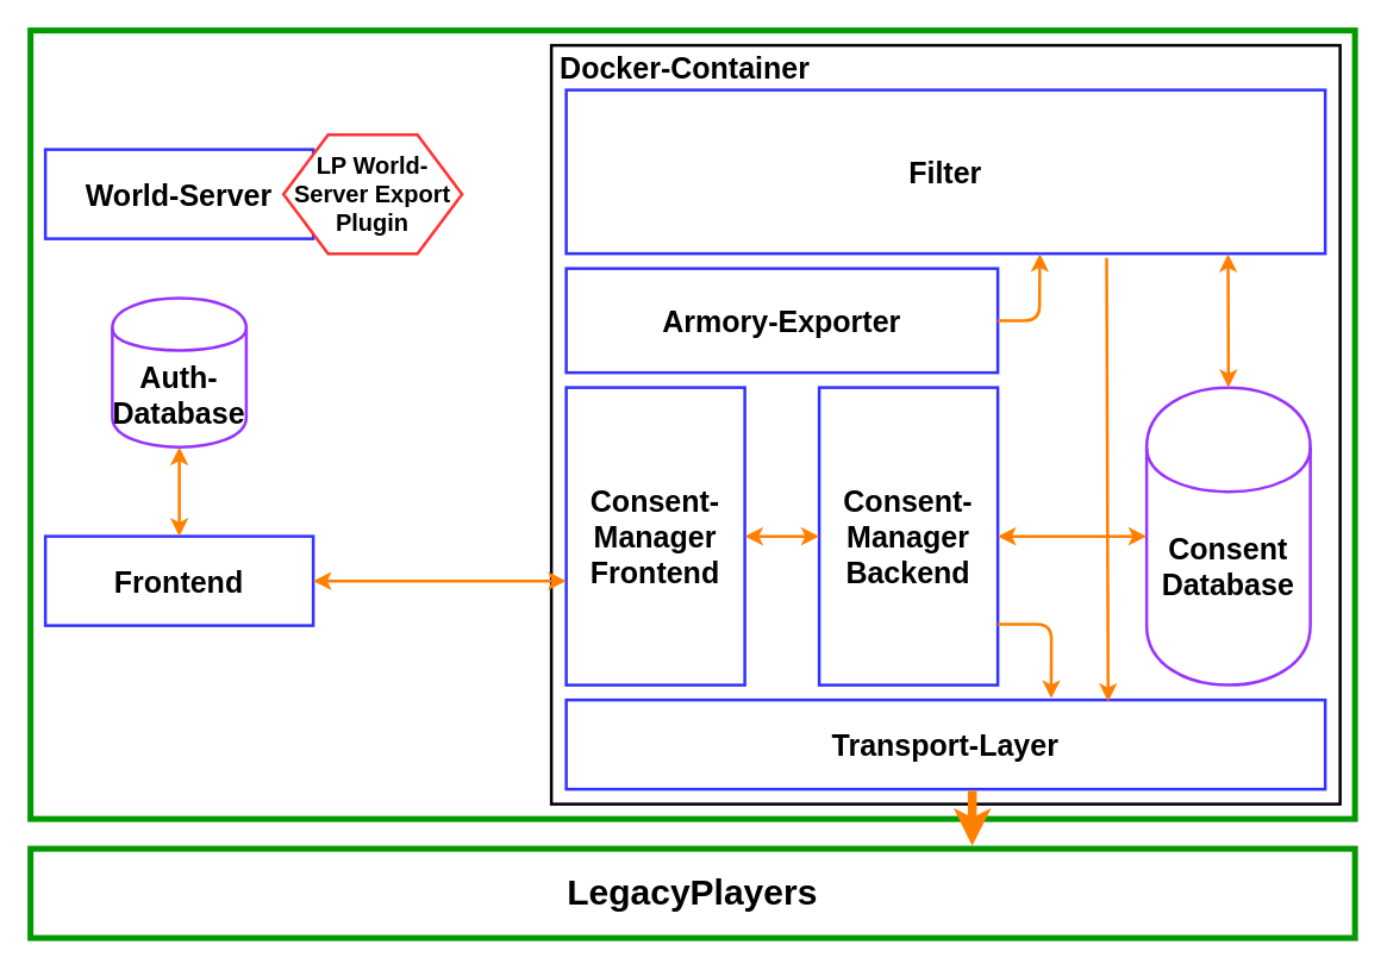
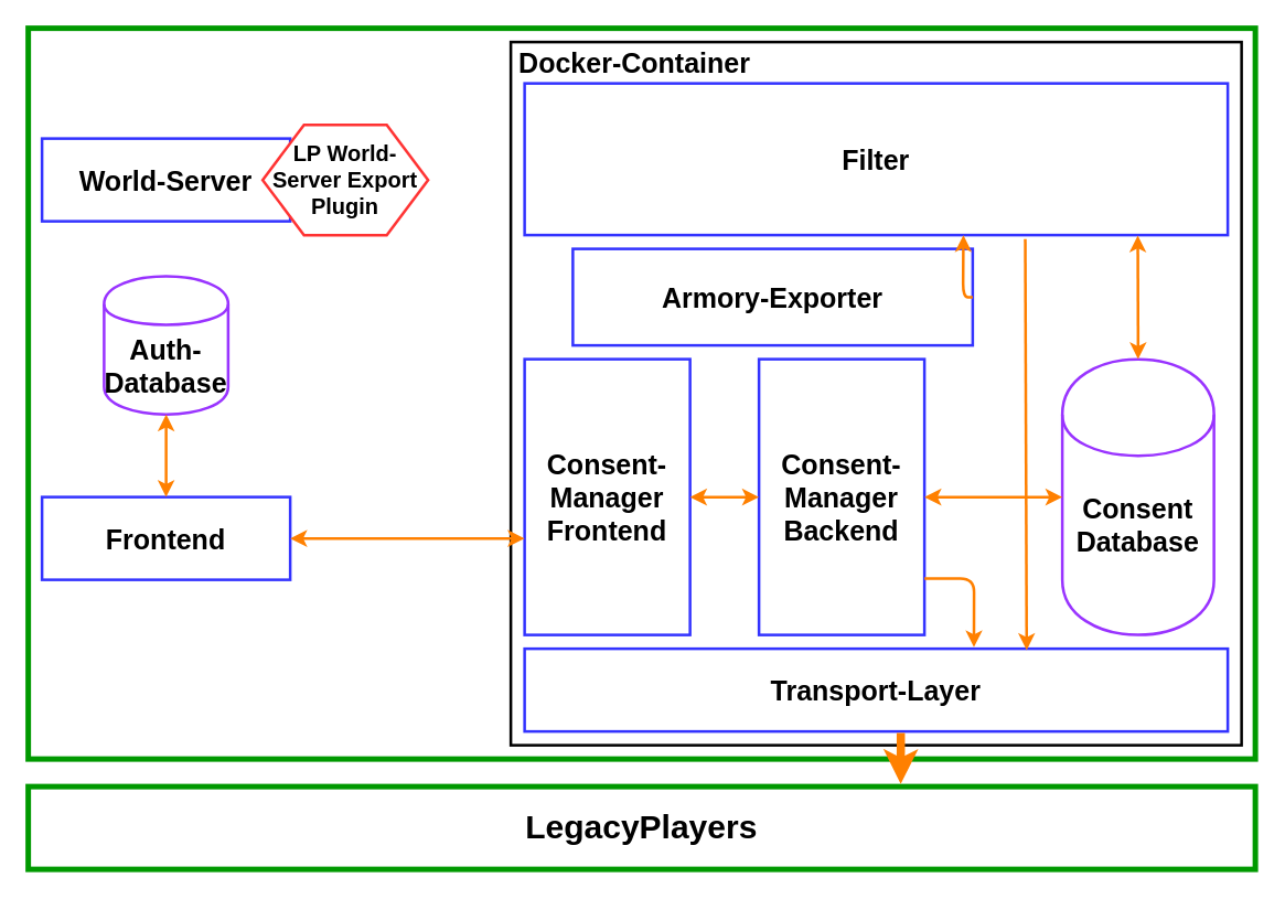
  <mxCell id="0" />
  <mxCell id="1" parent="0" />
  <mxCell id="2" value="" style="rounded=0;whiteSpace=wrap;html=1;strokeColor=#009900;strokeWidth=4;fillColor=#ffffff;" vertex="1" parent="1"><mxGeometry x="20" y="20" width="890" height="530" as="geometry" /></mxCell>
  <mxCell id="3" value="&lt;b&gt;&lt;font style=&quot;font-size: 20px&quot;&gt;World-Server&lt;/font&gt;&lt;/b&gt;" style="rounded=0;whiteSpace=wrap;html=1;strokeColor=#3333FF;strokeWidth=2;" vertex="1" parent="1"><mxGeometry x="30" y="100" width="180" height="60" as="geometry" /></mxCell>
  <mxCell id="4" value="&lt;font style=&quot;font-size: 16px&quot;&gt;&lt;b&gt;LP World-Server Export Plugin&lt;br&gt;&lt;/b&gt;&lt;/font&gt;" style="shape=hexagon;perimeter=hexagonPerimeter2;whiteSpace=wrap;html=1;strokeColor=#FF3333;strokeWidth=2;" vertex="1" parent="1"><mxGeometry x="190" y="90" width="120" height="80" as="geometry" /></mxCell>
  <mxCell id="5" value="&lt;font style=&quot;font-size: 20px&quot;&gt;&lt;b&gt;Frontend&lt;/b&gt;&lt;/font&gt;" style="rounded=0;whiteSpace=wrap;html=1;strokeColor=#3333FF;strokeWidth=2;" vertex="1" parent="1"><mxGeometry x="30" y="360" width="180" height="60" as="geometry" /></mxCell>
  <mxCell id="6" value="&lt;font style=&quot;font-size: 20px&quot;&gt;&lt;b&gt;Auth-Database&lt;/b&gt;&lt;/font&gt;" style="shape=cylinder;whiteSpace=wrap;html=1;boundedLbl=1;backgroundOutline=1;strokeColor=#9933FF;strokeWidth=2;" vertex="1" parent="1"><mxGeometry x="75" y="200" width="90" height="100" as="geometry" /></mxCell>
  <mxCell id="7" value="" style="endArrow=classic;startArrow=classic;html=1;entryX=0.5;entryY=1;entryDx=0;entryDy=0;strokeColor=#FF8000;strokeWidth=2;" edge="1" parent="1" source="5" target="6"><mxGeometry width="50" height="50" relative="1" as="geometry"><mxPoint x="30" y="490" as="sourcePoint" /><mxPoint x="80" y="440" as="targetPoint" /></mxGeometry></mxCell>
  <mxCell id="8" value="" style="rounded=0;whiteSpace=wrap;html=1;fillColor=none;align=left;strokeColor=#000000;strokeWidth=2;" vertex="1" parent="1"><mxGeometry x="370" y="30" width="530" height="510" as="geometry" /></mxCell>
  <mxCell id="9" value="&lt;font style=&quot;font-size: 20px&quot;&gt;&lt;b&gt;Docker-Container&lt;br&gt;&lt;/b&gt;&lt;/font&gt;" style="text;html=1;strokeColor=none;fillColor=none;align=center;verticalAlign=middle;whiteSpace=wrap;rounded=0;" vertex="1" parent="1"><mxGeometry x="370" y="30" width="180" height="30" as="geometry" /></mxCell>
  <mxCell id="10" value="&lt;font style=&quot;font-size: 20px&quot;&gt;&lt;b&gt;Transport-Layer&lt;/b&gt;&lt;/font&gt;" style="rounded=0;whiteSpace=wrap;html=1;strokeColor=#3333FF;strokeWidth=2;fillColor=#ffffff;" vertex="1" parent="1"><mxGeometry x="380" y="470" width="510" height="60" as="geometry" /></mxCell>
  <mxCell id="11" value="&lt;font style=&quot;font-size: 20px&quot;&gt;&lt;b&gt;Consent-Manager Frontend&lt;br&gt;&lt;/b&gt;&lt;/font&gt;" style="rounded=0;whiteSpace=wrap;html=1;strokeColor=#3333FF;strokeWidth=2;fillColor=#ffffff;" vertex="1" parent="1"><mxGeometry x="380" y="260" width="120" height="200" as="geometry" /></mxCell>
  <mxCell id="12" value="&lt;font style=&quot;font-size: 20px&quot;&gt;&lt;b&gt;Filter&lt;/b&gt;&lt;/font&gt;" style="rounded=0;whiteSpace=wrap;html=1;strokeColor=#3333FF;strokeWidth=2;fillColor=#ffffff;" vertex="1" parent="1"><mxGeometry x="380" y="60" width="510" height="110" as="geometry" /></mxCell>
- <mxCell id="13" value="&lt;div style=&quot;font-size: 20px&quot;&gt;&lt;font style=&quot;font-size: 20px&quot;&gt;&lt;b&gt;Armory-Exporter&lt;/b&gt;&lt;/font&gt;&lt;/div&gt;" style="rounded=0;whiteSpace=wrap;html=1;strokeColor=#3333FF;strokeWidth=2;fillColor=#ffffff;" vertex="1" parent="1"><mxGeometry x="380" y="180" width="290" height="70" as="geometry" /></mxCell>
+ <mxCell id="13" value="&lt;div style=&quot;font-size: 20px&quot;&gt;&lt;font style=&quot;font-size: 20px&quot;&gt;&lt;b&gt;Armory-Exporter&lt;/b&gt;&lt;/font&gt;&lt;/div&gt;" style="rounded=0;whiteSpace=wrap;html=1;strokeColor=#3333FF;strokeWidth=2;fillColor=#ffffff;" vertex="1" parent="1"><mxGeometry x="415" y="180" width="290" height="70" as="geometry" /></mxCell>
  <mxCell id="14" value="&lt;font style=&quot;font-size: 20px&quot;&gt;&lt;b&gt;Consent Database&lt;br&gt;&lt;/b&gt;&lt;/font&gt;" style="shape=cylinder;whiteSpace=wrap;html=1;boundedLbl=1;backgroundOutline=1;strokeColor=#9933FF;strokeWidth=2;fillColor=#ffffff;" vertex="1" parent="1"><mxGeometry x="770" y="260" width="110" height="200" as="geometry" /></mxCell>
  <mxCell id="15" value="&lt;font style=&quot;font-size: 20px&quot;&gt;&lt;b&gt;Consent-Manager Backend&lt;br&gt;&lt;/b&gt;&lt;/font&gt;" style="rounded=0;whiteSpace=wrap;html=1;strokeColor=#3333FF;strokeWidth=2;fillColor=#ffffff;" vertex="1" parent="1"><mxGeometry x="550" y="260" width="120" height="200" as="geometry" /></mxCell>
  <mxCell id="16" value="" style="endArrow=classic;startArrow=classic;html=1;entryX=1;entryY=0.5;entryDx=0;entryDy=0;exitX=0;exitY=0.65;exitDx=0;exitDy=0;exitPerimeter=0;strokeColor=#FF8000;strokeWidth=2;" edge="1" parent="1" source="11" target="5"><mxGeometry width="50" height="50" relative="1" as="geometry"><mxPoint x="30" y="610" as="sourcePoint" /><mxPoint x="80" y="560" as="targetPoint" /></mxGeometry></mxCell>
  <mxCell id="17" value="" style="endArrow=classic;startArrow=classic;html=1;entryX=0;entryY=0.5;entryDx=0;entryDy=0;exitX=1;exitY=0.5;exitDx=0;exitDy=0;strokeWidth=2;strokeColor=#FF8000;" edge="1" parent="1" source="11" target="15"><mxGeometry width="50" height="50" relative="1" as="geometry"><mxPoint x="30" y="610" as="sourcePoint" /><mxPoint x="80" y="560" as="targetPoint" /></mxGeometry></mxCell>
  <mxCell id="18" value="" style="endArrow=classic;html=1;exitX=1;exitY=0.5;exitDx=0;exitDy=0;entryX=0.624;entryY=1;entryDx=0;entryDy=0;entryPerimeter=0;strokeColor=#FF8000;strokeWidth=2;" edge="1" parent="1" source="13" target="12"><mxGeometry width="50" height="50" relative="1" as="geometry"><mxPoint x="30" y="610" as="sourcePoint" /><mxPoint x="80" y="560" as="targetPoint" /><Array as="points"><mxPoint x="698" y="215" /></Array></mxGeometry></mxCell>
  <mxCell id="19" value="" style="endArrow=classic;html=1;strokeColor=#FF8000;strokeWidth=2;exitX=0.712;exitY=1.027;exitDx=0;exitDy=0;entryX=0.714;entryY=0.017;entryDx=0;entryDy=0;exitPerimeter=0;entryPerimeter=0;" edge="1" parent="1" source="12" target="10"><mxGeometry width="50" height="50" relative="1" as="geometry"><mxPoint x="30" y="610" as="sourcePoint" /><mxPoint x="80" y="560" as="targetPoint" /></mxGeometry></mxCell>
  <mxCell id="20" value="" style="endArrow=classic;startArrow=classic;html=1;strokeColor=#FF8000;strokeWidth=2;entryX=1;entryY=0.5;entryDx=0;entryDy=0;" edge="1" parent="1" target="15"><mxGeometry width="50" height="50" relative="1" as="geometry"><mxPoint x="770" y="360" as="sourcePoint" /><mxPoint x="80" y="560" as="targetPoint" /></mxGeometry></mxCell>
  <mxCell id="21" value="" style="endArrow=classic;startArrow=classic;html=1;strokeColor=#FF8000;strokeWidth=2;entryX=0.5;entryY=0;entryDx=0;entryDy=0;exitX=0.858;exitY=0.275;exitDx=0;exitDy=0;exitPerimeter=0;" edge="1" parent="1" source="8" target="14"><mxGeometry width="50" height="50" relative="1" as="geometry"><mxPoint x="30" y="610" as="sourcePoint" /><mxPoint x="80" y="560" as="targetPoint" /></mxGeometry></mxCell>
  <mxCell id="22" value="" style="endArrow=classic;html=1;strokeColor=#FF8000;strokeWidth=2;exitX=1;exitY=0.795;exitDx=0;exitDy=0;exitPerimeter=0;entryX=0.639;entryY=-0.017;entryDx=0;entryDy=0;entryPerimeter=0;" edge="1" parent="1" source="15" target="10"><mxGeometry width="50" height="50" relative="1" as="geometry"><mxPoint x="30" y="610" as="sourcePoint" /><mxPoint x="80" y="560" as="targetPoint" /><Array as="points"><mxPoint x="706" y="419" /></Array></mxGeometry></mxCell>
  <mxCell id="23" value="&lt;font style=&quot;font-size: 24px&quot;&gt;&lt;b&gt;LegacyPlayers&lt;/b&gt;&lt;/font&gt;" style="rounded=0;whiteSpace=wrap;html=1;strokeColor=#009900;strokeWidth=4;fillColor=#ffffff;" vertex="1" parent="1"><mxGeometry x="20" y="570" width="890" height="60" as="geometry" /></mxCell>
  <mxCell id="24" value="" style="endArrow=classic;html=1;strokeColor=#FF8000;strokeWidth=6;exitX=0.535;exitY=1.017;exitDx=0;exitDy=0;exitPerimeter=0;entryX=0.711;entryY=-0.033;entryDx=0;entryDy=0;entryPerimeter=0;" edge="1" parent="1" source="10" target="23"><mxGeometry width="50" height="50" relative="1" as="geometry"><mxPoint x="20" y="710" as="sourcePoint" /><mxPoint x="70" y="660" as="targetPoint" /></mxGeometry></mxCell>
